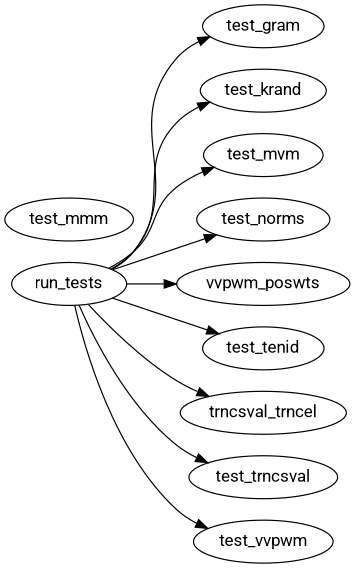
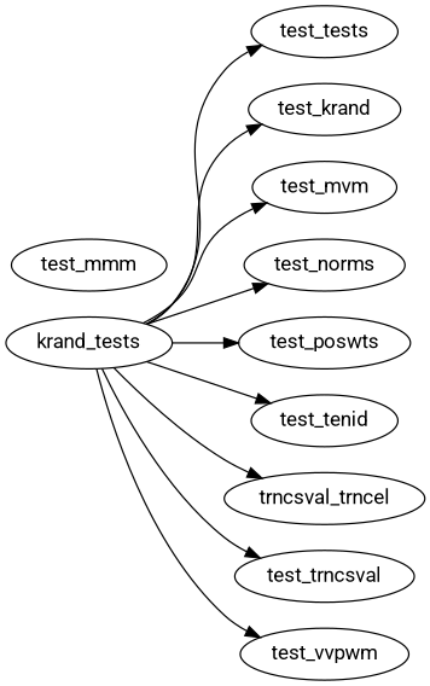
  digraph {
    fontname=Roboto
    rankdir=LR
    node [fontname=Roboto]
    edge [fontname=Roboto]
-   run_tests
-   test_gram
+   run_tests [label=krand_tests]
+   test_gram [label=test_tests]
    test_krand
    test_mvm
    test_norms
-   test_poswts [label=vvpwm_poswts]
+   test_poswts
    test_tenid
    n8 [label=trncsval_trncel]
    test_trncsval
    test_vvpwm
    test_mmm
    run_tests -> test_gram
    run_tests -> test_krand
    run_tests -> test_mvm
    run_tests -> test_norms
    run_tests -> test_poswts
    run_tests -> test_tenid
    run_tests -> n8
    run_tests -> test_trncsval
    run_tests -> test_vvpwm
  }
